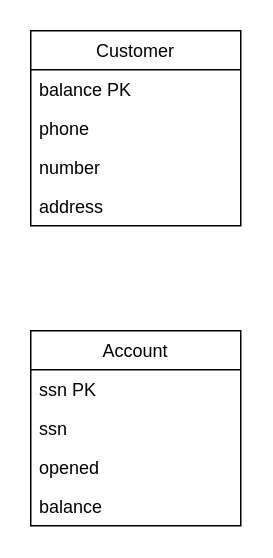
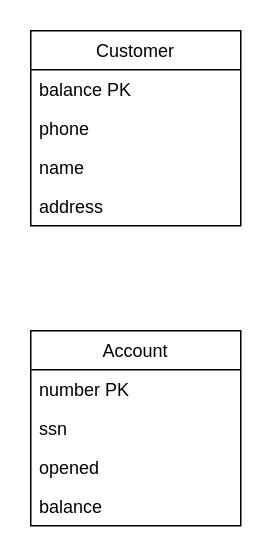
  <mxCell id="0" />
  <mxCell id="1" parent="0" />
  <mxCell id="2" value="Account" style="swimlane;fontStyle=0;childLayout=stackLayout;horizontal=1;startSize=26;fillColor=none;horizontalStack=0;resizeParent=1;resizeParentMax=0;resizeLast=0;collapsible=1;marginBottom=0;" vertex="1" parent="1"><mxGeometry x="20" y="220" width="140" height="130" as="geometry" /></mxCell>
- <mxCell id="3" value="ssn PK" style="text;strokeColor=none;fillColor=none;align=left;verticalAlign=top;spacingLeft=4;spacingRight=4;overflow=hidden;rotatable=0;points=[[0,0.5],[1,0.5]];portConstraint=eastwest;" vertex="1" parent="2"><mxGeometry y="26" width="140" height="26" as="geometry" /></mxCell>
+ <mxCell id="3" value="number PK" style="text;strokeColor=none;fillColor=none;align=left;verticalAlign=top;spacingLeft=4;spacingRight=4;overflow=hidden;rotatable=0;points=[[0,0.5],[1,0.5]];portConstraint=eastwest;" vertex="1" parent="2"><mxGeometry y="26" width="140" height="26" as="geometry" /></mxCell>
  <mxCell id="4" value="ssn" style="text;strokeColor=none;fillColor=none;align=left;verticalAlign=top;spacingLeft=4;spacingRight=4;overflow=hidden;rotatable=0;points=[[0,0.5],[1,0.5]];portConstraint=eastwest;" vertex="1" parent="2"><mxGeometry y="52" width="140" height="26" as="geometry" /></mxCell>
  <mxCell id="5" value="opened" style="text;strokeColor=none;fillColor=none;align=left;verticalAlign=top;spacingLeft=4;spacingRight=4;overflow=hidden;rotatable=0;points=[[0,0.5],[1,0.5]];portConstraint=eastwest;" vertex="1" parent="2"><mxGeometry y="78" width="140" height="26" as="geometry" /></mxCell>
  <mxCell id="6" value="balance" style="text;strokeColor=none;fillColor=none;align=left;verticalAlign=top;spacingLeft=4;spacingRight=4;overflow=hidden;rotatable=0;points=[[0,0.5],[1,0.5]];portConstraint=eastwest;" vertex="1" parent="2"><mxGeometry y="104" width="140" height="26" as="geometry" /></mxCell>
  <mxCell id="7" value="Customer" style="swimlane;fontStyle=0;childLayout=stackLayout;horizontal=1;startSize=26;fillColor=none;horizontalStack=0;resizeParent=1;resizeParentMax=0;resizeLast=0;collapsible=1;marginBottom=0;" vertex="1" parent="1"><mxGeometry x="20" y="20" width="140" height="130" as="geometry" /></mxCell>
  <mxCell id="8" value="balance PK" style="text;strokeColor=none;fillColor=none;align=left;verticalAlign=top;spacingLeft=4;spacingRight=4;overflow=hidden;rotatable=0;points=[[0,0.5],[1,0.5]];portConstraint=eastwest;" vertex="1" parent="7"><mxGeometry y="26" width="140" height="26" as="geometry" /></mxCell>
  <mxCell id="9" value="phone" style="text;strokeColor=none;fillColor=none;align=left;verticalAlign=top;spacingLeft=4;spacingRight=4;overflow=hidden;rotatable=0;points=[[0,0.5],[1,0.5]];portConstraint=eastwest;" vertex="1" parent="7"><mxGeometry y="52" width="140" height="26" as="geometry" /></mxCell>
- <mxCell id="10" value="number" style="text;strokeColor=none;fillColor=none;align=left;verticalAlign=top;spacingLeft=4;spacingRight=4;overflow=hidden;rotatable=0;points=[[0,0.5],[1,0.5]];portConstraint=eastwest;" vertex="1" parent="7"><mxGeometry y="78" width="140" height="26" as="geometry" /></mxCell>
+ <mxCell id="10" value="name" style="text;strokeColor=none;fillColor=none;align=left;verticalAlign=top;spacingLeft=4;spacingRight=4;overflow=hidden;rotatable=0;points=[[0,0.5],[1,0.5]];portConstraint=eastwest;" vertex="1" parent="7"><mxGeometry y="78" width="140" height="26" as="geometry" /></mxCell>
  <mxCell id="11" value="address" style="text;strokeColor=none;fillColor=none;align=left;verticalAlign=top;spacingLeft=4;spacingRight=4;overflow=hidden;rotatable=0;points=[[0,0.5],[1,0.5]];portConstraint=eastwest;" vertex="1" parent="7"><mxGeometry y="104" width="140" height="26" as="geometry" /></mxCell>
